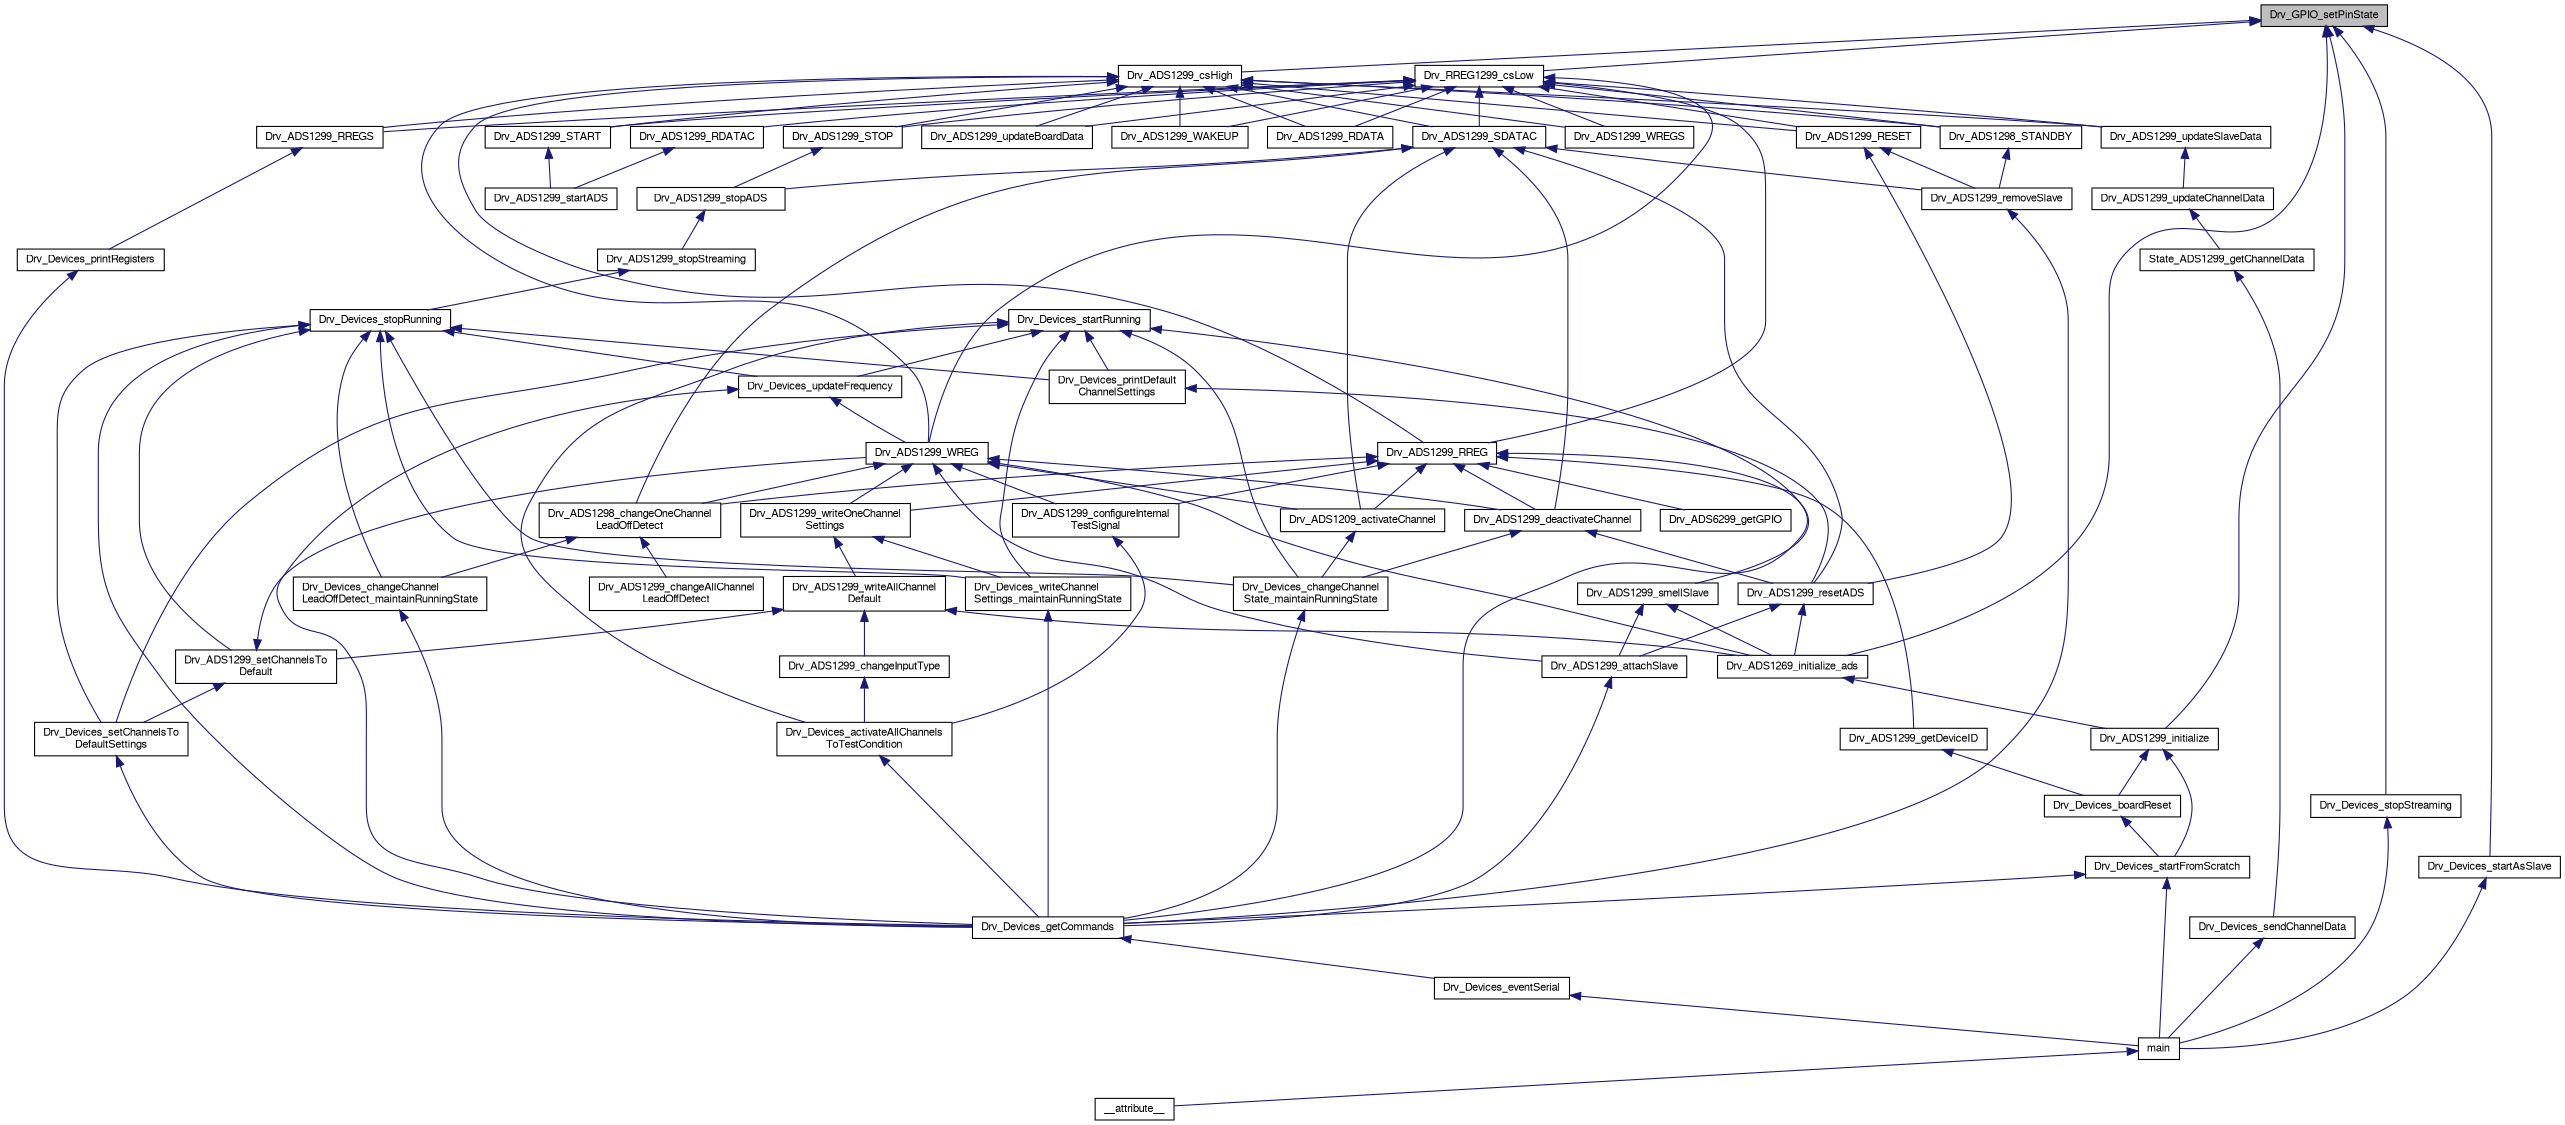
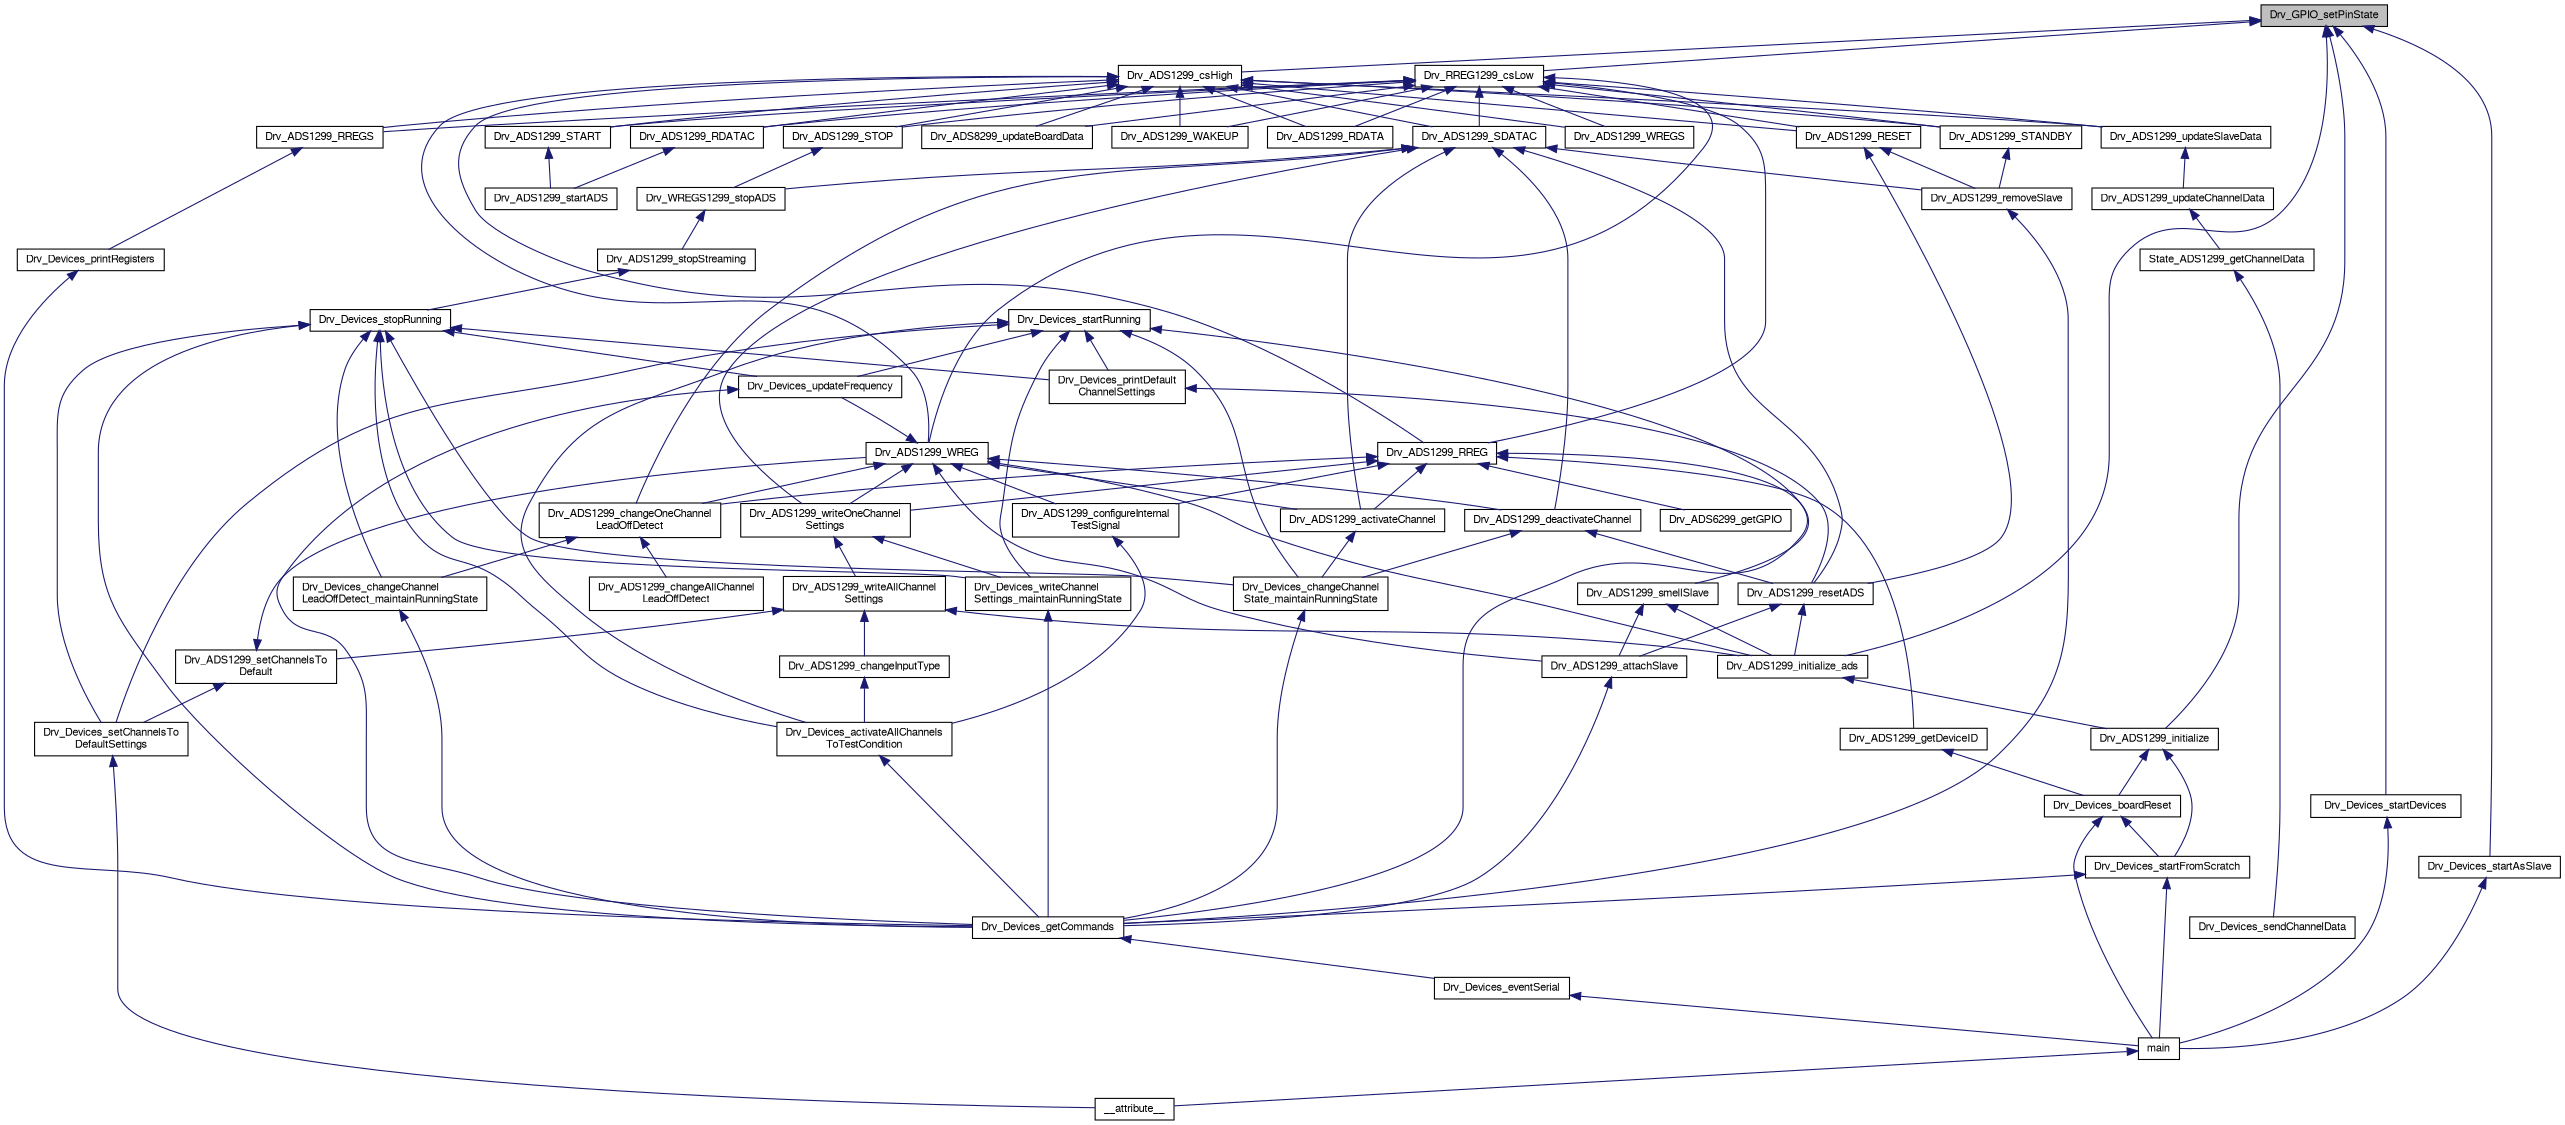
  digraph {
    rankdir=TB
    node [color=black fillcolor=white fontname=FreeSans fontsize=10 shape=record style=filled]
    edge [color=midnightblue dir=back fontname=FreeSans fontsize=10 labelfontname=FreeSans labelfontsize=10 style=solid]
    n1 [fillcolor=grey75 fontcolor=black height=0.2 label=Drv_GPIO_setPinState width=0.4]
    n2 [height=0.2 label=Drv_ADS1299_initialize width=0.4]
-   n3 [height=0.2 label=Drv_ADS1269_initialize_ads width=0.4]
+   n3 [height=0.2 label=Drv_ADS1299_initialize_ads width=0.4]
    n4 [height=0.2 label=Drv_RREG1299_csLow width=0.4]
    n5 [height=0.2 label=Drv_ADS1299_csHigh width=0.4]
-   n6 [height=0.2 label=Drv_Devices_stopStreaming width=0.4]
+   n6 [height=0.2 label=Drv_Devices_startDevices width=0.4]
    n7 [height=0.2 label=Drv_Devices_startAsSlave width=0.4]
    n8 [height=0.2 label=Drv_Devices_startFromScratch width=0.4]
    n9 [height=0.2 label=Drv_Devices_boardReset width=0.4]
    n10 [height=0.2 label=Drv_ADS1299_WAKEUP width=0.4]
-   n11 [height=0.2 label=Drv_ADS1298_STANDBY width=0.4]
+   n11 [height=0.2 label=Drv_ADS1299_STANDBY width=0.4]
    n12 [height=0.2 label=Drv_ADS1299_RESET width=0.4]
    n13 [height=0.2 label=Drv_ADS1299_START width=0.4]
    n14 [height=0.2 label=Drv_ADS1299_STOP width=0.4]
    n15 [height=0.2 label=Drv_ADS1299_RDATAC width=0.4]
    n16 [height=0.2 label=Drv_ADS1299_SDATAC width=0.4]
    n17 [height=0.2 label=Drv_ADS1299_RDATA width=0.4]
    n18 [height=0.2 label=Drv_ADS1299_RREG width=0.4]
    n19 [height=0.2 label=Drv_ADS1299_RREGS width=0.4]
    n20 [height=0.2 label=Drv_ADS1299_WREG width=0.4]
    n21 [height=0.2 label=Drv_ADS1299_WREGS width=0.4]
-   n22 [height=0.2 label=Drv_ADS1299_updateBoardData width=0.4]
+   n22 [height=0.2 label=Drv_ADS8299_updateBoardData width=0.4]
    n23 [height=0.2 label=Drv_ADS1299_updateSlaveData width=0.4]
    n24 [height=0.2 label=main width=0.4]
    n25 [height=0.2 label=Drv_Devices_getCommands width=0.4]
    n26 [height=0.2 label=__attribute__ width=0.4]
    n27 [height=0.2 label=Drv_Devices_eventSerial width=0.4]
    n28 [height=0.2 label=Drv_ADS1299_removeSlave width=0.4]
    n29 [height=0.2 label=Drv_ADS1299_resetADS width=0.4]
    n30 [height=0.2 label=Drv_ADS1299_startADS width=0.4]
-   n31 [height=0.2 label=Drv_ADS1299_stopADS width=0.4]
+   n31 [height=0.2 label=Drv_WREGS1299_stopADS width=0.4]
    n32 [height=0.2 label="Drv_ADS1299_writeOneChannel\lSettings" width=0.4]
-   n33 [height=0.2 label=Drv_ADS1209_activateChannel width=0.4]
+   n33 [height=0.2 label=Drv_ADS1299_activateChannel width=0.4]
    n34 [height=0.2 label=Drv_ADS1299_deactivateChannel width=0.4]
-   n35 [height=0.2 label="Drv_ADS1298_changeOneChannel\lLeadOffDetect" width=0.4]
+   n35 [height=0.2 label="Drv_ADS1299_changeOneChannel\lLeadOffDetect" width=0.4]
    n36 [height=0.2 label=Drv_ADS1299_getDeviceID width=0.4]
    n37 [height=0.2 label="Drv_ADS1299_configureInternal\lTestSignal" width=0.4]
    n38 [height=0.2 label=Drv_ADS1299_smellSlave width=0.4]
    n39 [height=0.2 label=Drv_ADS6299_getGPIO width=0.4]
    n40 [height=0.2 label=Drv_Devices_printRegisters width=0.4]
    n41 [height=0.2 label=Drv_ADS1299_attachSlave width=0.4]
    n42 [height=0.2 label=Drv_Devices_updateFrequency width=0.4]
    n43 [height=0.2 label=Drv_ADS1299_updateChannelData width=0.4]
    n44 [height=0.2 label=Drv_Devices_startRunning width=0.4]
    n45 [height=0.2 label="Drv_Devices_writeChannel\lSettings_maintainRunningState" width=0.4]
    n46 [height=0.2 label="Drv_Devices_setChannelsTo\lDefaultSettings" width=0.4]
    n47 [height=0.2 label="Drv_Devices_changeChannel\lState_maintainRunningState" width=0.4]
    n48 [height=0.2 label="Drv_Devices_activateAllChannels\lToTestCondition" width=0.4]
    n49 [height=0.2 label="Drv_Devices_printDefault\lChannelSettings" width=0.4]
    n50 [height=0.2 label="Drv_Devices_changeChannel\lLeadOffDetect_maintainRunningState" width=0.4]
    n51 [height=0.2 label=Drv_ADS1299_stopStreaming width=0.4]
    n52 [height=0.2 label=Drv_Devices_stopRunning width=0.4]
-   n53 [height=0.2 label="Drv_ADS1299_writeAllChannel\lDefault" width=0.4]
+   n53 [height=0.2 label="Drv_ADS1299_writeAllChannel\lSettings" width=0.4]
    n54 [height=0.2 label="Drv_ADS1299_changeAllChannel\lLeadOffDetect" width=0.4]
    n55 [height=0.2 label="Drv_ADS1299_setChannelsTo\lDefault" width=0.4]
    n56 [height=0.2 label=Drv_ADS1299_changeInputType width=0.4]
    n57 [height=0.2 label=State_ADS1299_getChannelData width=0.4]
    n58 [height=0.2 label=Drv_Devices_sendChannelData width=0.4]
    n1 -> n2
    n1 -> n3
    n1 -> n4
    n1 -> n5
    n1 -> n6
    n1 -> n7
    n2 -> n8
    n2 -> n9
    n3 -> n2
    n4 -> n10
    n4 -> n11
    n4 -> n12
    n4 -> n13
    n4 -> n14
    n4 -> n15
    n4 -> n16
    n4 -> n17
    n4 -> n18
    n4 -> n19
    n4 -> n20
    n4 -> n21
    n4 -> n22
    n4 -> n23
    n5 -> n10
    n5 -> n11
    n5 -> n12
    n5 -> n13
    n5 -> n14
+   n5 -> n15
    n5 -> n16
    n5 -> n17
    n5 -> n18
    n5 -> n19
    n5 -> n20
    n5 -> n21
    n5 -> n22
    n5 -> n23
    n6 -> n24
    n7 -> n24
    n8 -> n24
    n8 -> n25
    n9 -> n8
    n11 -> n28
    n12 -> n28
    n12 -> n29
    n13 -> n30
    n14 -> n31
    n15 -> n30
    n16 -> n28
    n16 -> n29
    n16 -> n31
+   n16 -> n32
    n16 -> n33
    n16 -> n34
    n16 -> n35
    n18 -> n32
    n18 -> n33
-   n18 -> n34
    n18 -> n35
    n18 -> n36
    n18 -> n37
    n18 -> n38
    n18 -> n39
    n19 -> n40
    n20 -> n3
    n20 -> n32
    n20 -> n33
    n20 -> n34
    n20 -> n35
    n20 -> n37
    n20 -> n41
-   n42 -> n20
+   n20 -> n42
    n23 -> n43
    n24 -> n26
    n25 -> n27
    n27 -> n24
    n28 -> n25
    n29 -> n3
    n29 -> n41
    n31 -> n51
    n32 -> n45
    n32 -> n53
    n33 -> n47
    n34 -> n29
    n34 -> n47
    n35 -> n50
    n35 -> n54
    n36 -> n9
    n37 -> n48
    n38 -> n3
    n38 -> n41
    n40 -> n25
    n41 -> n25
    n42 -> n25
    n43 -> n57
    n44 -> n25
    n44 -> n42
    n44 -> n45
    n44 -> n46
    n44 -> n47
    n44 -> n48
    n44 -> n49
    n45 -> n25
-   n46 -> n25
+   n46 -> n26
    n47 -> n25
    n48 -> n25
    n49 -> n29
    n50 -> n25
    n51 -> n52
    n52 -> n25
    n52 -> n42
    n52 -> n45
    n52 -> n46
    n52 -> n47
-   n52 -> n55
+   n52 -> n48
    n52 -> n49
    n52 -> n50
    n53 -> n3
    n53 -> n55
    n53 -> n56
    n55 -> n20
    n55 -> n46
    n56 -> n48
    n57 -> n58
-   n58 -> n24
+   n9 -> n24
  }
